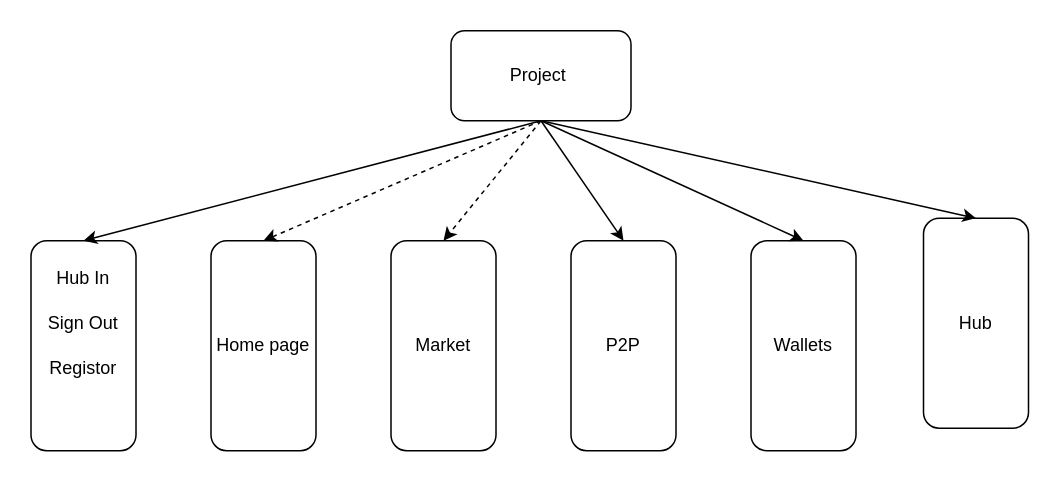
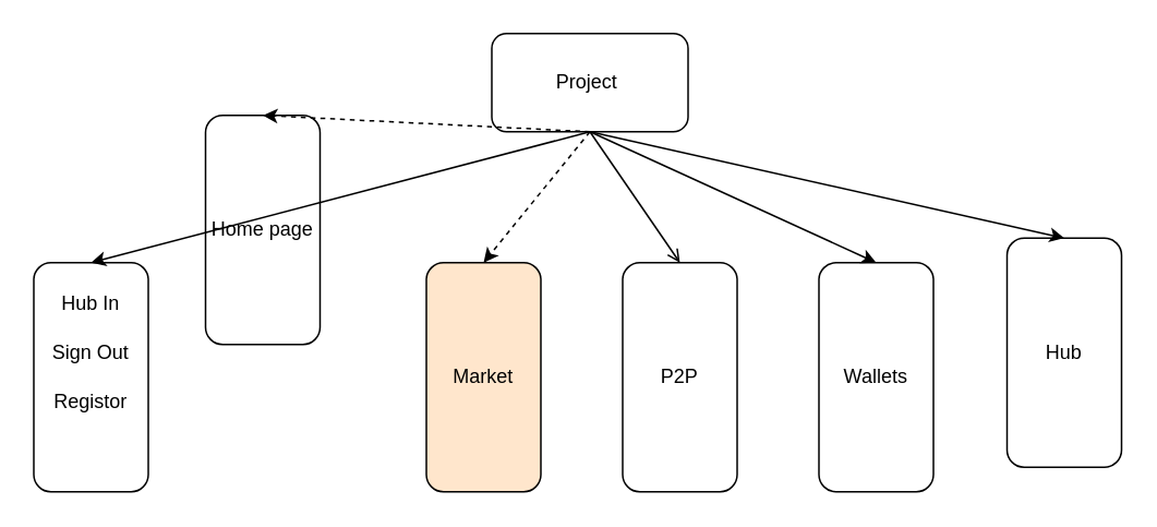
  <mxCell id="0" />
  <mxCell id="1" parent="0" />
- <mxCell id="2" value="Market" style="rounded=1;whiteSpace=wrap;html=1;" vertex="1" parent="1"><mxGeometry x="260" y="160" width="70" height="140" as="geometry" /></mxCell>
+ <mxCell id="2" value="Market" style="rounded=1;whiteSpace=wrap;html=1;fillColor=#ffe6cc;" vertex="1" parent="1"><mxGeometry x="260" y="160" width="70" height="140" as="geometry" /></mxCell>
  <mxCell id="3" value="P2P" style="rounded=1;whiteSpace=wrap;html=1;" vertex="1" parent="1"><mxGeometry x="380" y="160" width="70" height="140" as="geometry" /></mxCell>
  <mxCell id="4" value="Wallets" style="rounded=1;whiteSpace=wrap;html=1;" vertex="1" parent="1"><mxGeometry x="500" y="160" width="70" height="140" as="geometry" /></mxCell>
  <mxCell id="5" value="Hub" style="rounded=1;whiteSpace=wrap;html=1;" vertex="1" parent="1"><mxGeometry x="615" y="145" width="70" height="140" as="geometry" /></mxCell>
  <mxCell id="6" value="Project&amp;nbsp;" style="rounded=1;whiteSpace=wrap;html=1;" vertex="1" parent="1"><mxGeometry x="300" y="20" width="120" height="60" as="geometry" /></mxCell>
  <mxCell id="7" value="" style="rounded=1;whiteSpace=wrap;html=1;" vertex="1" parent="1"><mxGeometry x="20" y="160" width="70" height="140" as="geometry" /></mxCell>
- <mxCell id="8" value="Home page" style="rounded=1;whiteSpace=wrap;html=1;" vertex="1" parent="1"><mxGeometry x="140" y="160" width="70" height="140" as="geometry" /></mxCell>
+ <mxCell id="8" value="Home page" style="rounded=1;whiteSpace=wrap;html=1;" vertex="1" parent="1"><mxGeometry x="125" y="70" width="70" height="140" as="geometry" /></mxCell>
  <mxCell id="9" value="Hub In" style="text;html=1;strokeColor=none;fillColor=none;align=center;verticalAlign=middle;whiteSpace=wrap;rounded=0;" vertex="1" parent="1"><mxGeometry x="25" y="170" width="60" height="30" as="geometry" /></mxCell>
  <mxCell id="10" value="Sign Out" style="text;html=1;strokeColor=none;fillColor=none;align=center;verticalAlign=middle;whiteSpace=wrap;rounded=0;" vertex="1" parent="1"><mxGeometry x="25" y="200" width="60" height="30" as="geometry" /></mxCell>
  <mxCell id="11" value="Registor" style="text;html=1;strokeColor=none;fillColor=none;align=center;verticalAlign=middle;whiteSpace=wrap;rounded=0;" vertex="1" parent="1"><mxGeometry x="25" y="230" width="60" height="30" as="geometry" /></mxCell>
  <mxCell id="12" value="" style="endArrow=classic;html=1;rounded=0;exitX=0.5;exitY=1;exitDx=0;exitDy=0;entryX=0.5;entryY=0;entryDx=0;entryDy=0;" edge="1" parent="1" source="6" target="7"><mxGeometry width="50" height="50" relative="1" as="geometry"><mxPoint x="170" y="90" as="sourcePoint" /><mxPoint x="220" y="40" as="targetPoint" /></mxGeometry></mxCell>
  <mxCell id="13" value="" style="endArrow=classic;html=1;rounded=0;exitX=0.5;exitY=1;exitDx=0;exitDy=0;entryX=0.5;entryY=0;entryDx=0;entryDy=0;" edge="1" parent="1" source="6" target="5"><mxGeometry width="50" height="50" relative="1" as="geometry"><mxPoint x="420" y="90" as="sourcePoint" /><mxPoint x="65" y="170" as="targetPoint" /></mxGeometry></mxCell>
- <mxCell id="14" value="" style="endArrow=classic;html=1;rounded=0;exitX=0.5;exitY=1;exitDx=0;exitDy=0;entryX=0.5;entryY=0;entryDx=0;entryDy=0;" edge="1" parent="1" source="6" target="3"><mxGeometry width="50" height="50" relative="1" as="geometry"><mxPoint x="430" y="100" as="sourcePoint" /><mxPoint x="75" y="180" as="targetPoint" /></mxGeometry></mxCell>
+ <mxCell id="14" value="" style="endArrow=open;html=1;rounded=0;exitX=0.5;exitY=1;exitDx=0;exitDy=0;entryX=0.5;entryY=0;entryDx=0;entryDy=0;" edge="1" parent="1" source="6" target="3"><mxGeometry width="50" height="50" relative="1" as="geometry"><mxPoint x="430" y="100" as="sourcePoint" /><mxPoint x="75" y="180" as="targetPoint" /></mxGeometry></mxCell>
  <mxCell id="15" value="" style="endArrow=classic;html=1;rounded=0;entryX=0.5;entryY=0;entryDx=0;entryDy=0;exitX=0.5;exitY=1;exitDx=0;exitDy=0;dashed=1;" edge="1" parent="1" source="6" target="8"><mxGeometry width="50" height="50" relative="1" as="geometry"><mxPoint x="410" y="100" as="sourcePoint" /><mxPoint x="85" y="190" as="targetPoint" /></mxGeometry></mxCell>
  <mxCell id="16" value="" style="endArrow=classic;html=1;rounded=0;exitX=0.5;exitY=1;exitDx=0;exitDy=0;entryX=0.5;entryY=0;entryDx=0;entryDy=0;" edge="1" parent="1" source="6" target="4"><mxGeometry width="50" height="50" relative="1" as="geometry"><mxPoint x="450" y="120" as="sourcePoint" /><mxPoint x="95" y="200" as="targetPoint" /></mxGeometry></mxCell>
  <mxCell id="17" value="" style="endArrow=classic;html=1;rounded=0;exitX=0.5;exitY=1;exitDx=0;exitDy=0;entryX=0.5;entryY=0;entryDx=0;entryDy=0;dashed=1;" edge="1" parent="1" source="6" target="2"><mxGeometry width="50" height="50" relative="1" as="geometry"><mxPoint x="460" y="130" as="sourcePoint" /><mxPoint x="105" y="210" as="targetPoint" /></mxGeometry></mxCell>
